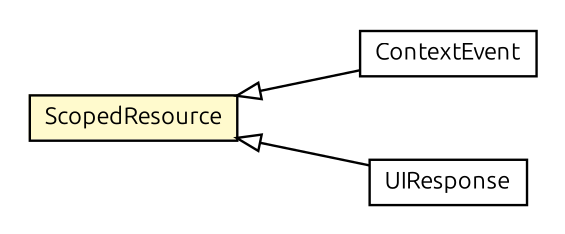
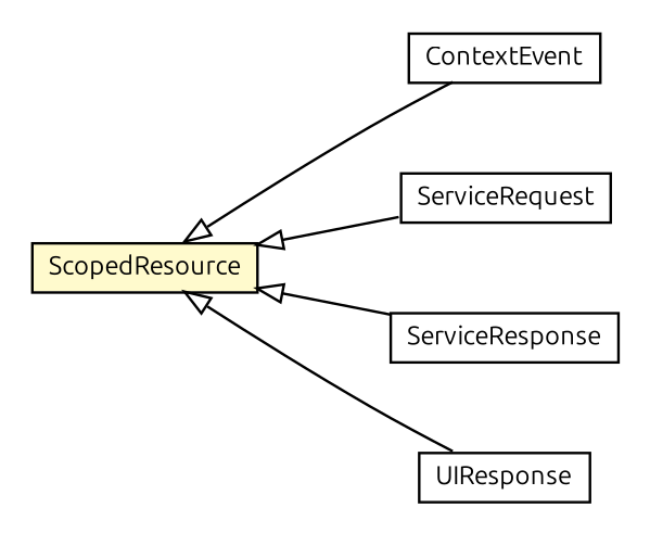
  digraph {
    fontname=Ubuntu
    nodesep=0.25
    rankdir=LR
    ranksep=0.5
    node [fontcolor=black fontname=Ubuntu fontsize=10.0 shape=plaintext]
    edge [arrowtail=empty dir=back fontname=Ubuntu fontsize=10 headport=p labelfontname=Helvetica labelfontsize=10 tailport=p]
    n1 [label=<<table title="org.universAAL.middleware.rdf.ScopedResource" border="0" cellborder="1" cellspacing="0" cellpadding="2" port="p" bgcolor="lemonChiffon" href="./ScopedResource.html"> 		<tr><td><table border="0" cellspacing="0" cellpadding="1"> <tr><td align="center" balign="center"> ScopedResource </td></tr> 		</table></td></tr> 		</table>>]
    n2 [label=<<table title="org.universAAL.middleware.context.ContextEvent" border="0" cellborder="1" cellspacing="0" cellpadding="2" port="p" href="../context/ContextEvent.html"> 		<tr><td><table border="0" cellspacing="0" cellpadding="1"> <tr><td align="center" balign="center"> ContextEvent </td></tr> 		</table></td></tr> 		</table>>]
+   n3 [label=<<table title="org.universAAL.middleware.service.ServiceRequest" border="0" cellborder="1" cellspacing="0" cellpadding="2" port="p" href="../service/ServiceRequest.html"> 		<tr><td><table border="0" cellspacing="0" cellpadding="1"> <tr><td align="center" balign="center"> ServiceRequest </td></tr> 		</table></td></tr> 		</table>>]
+   n4 [label=<<table title="org.universAAL.middleware.service.ServiceResponse" border="0" cellborder="1" cellspacing="0" cellpadding="2" port="p" href="../service/ServiceResponse.html"> 		<tr><td><table border="0" cellspacing="0" cellpadding="1"> <tr><td align="center" balign="center"> ServiceResponse </td></tr> 		</table></td></tr> 		</table>>]
    n5 [label=<<table title="org.universAAL.middleware.ui.UIResponse" border="0" cellborder="1" cellspacing="0" cellpadding="2" port="p" href="../ui/UIResponse.html"> 		<tr><td><table border="0" cellspacing="0" cellpadding="1"> <tr><td align="center" balign="center"> UIResponse </td></tr> 		</table></td></tr> 		</table>>]
    n1 -> n2
+   n1 -> n3
+   n1 -> n4
    n1 -> n5
  }
